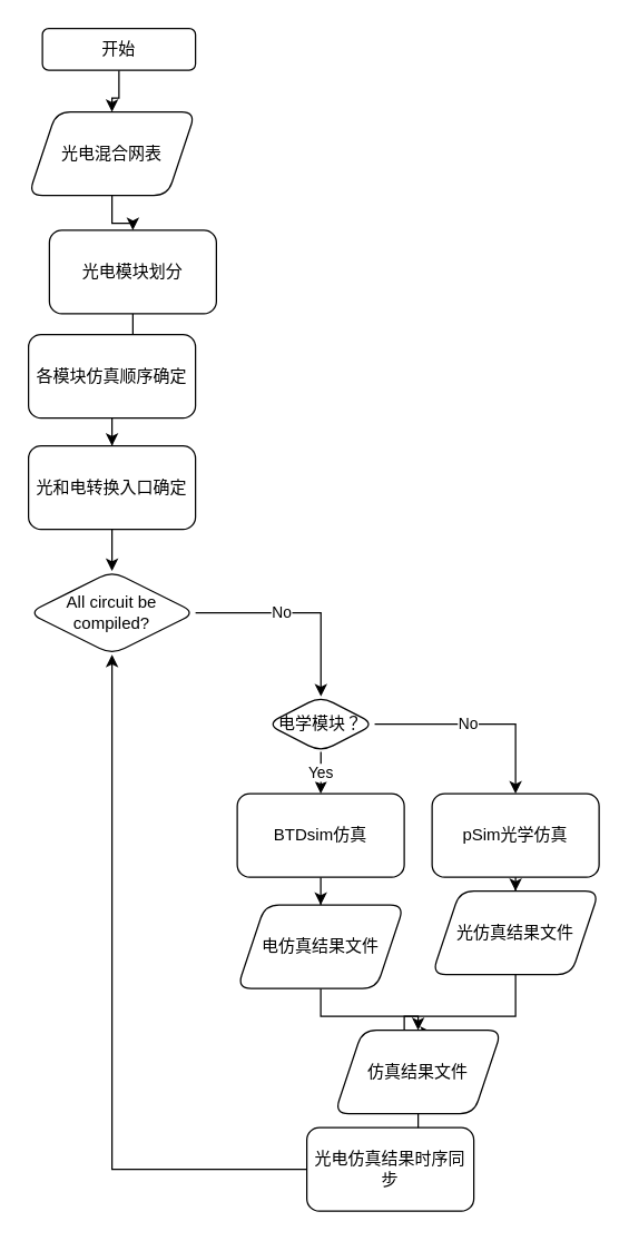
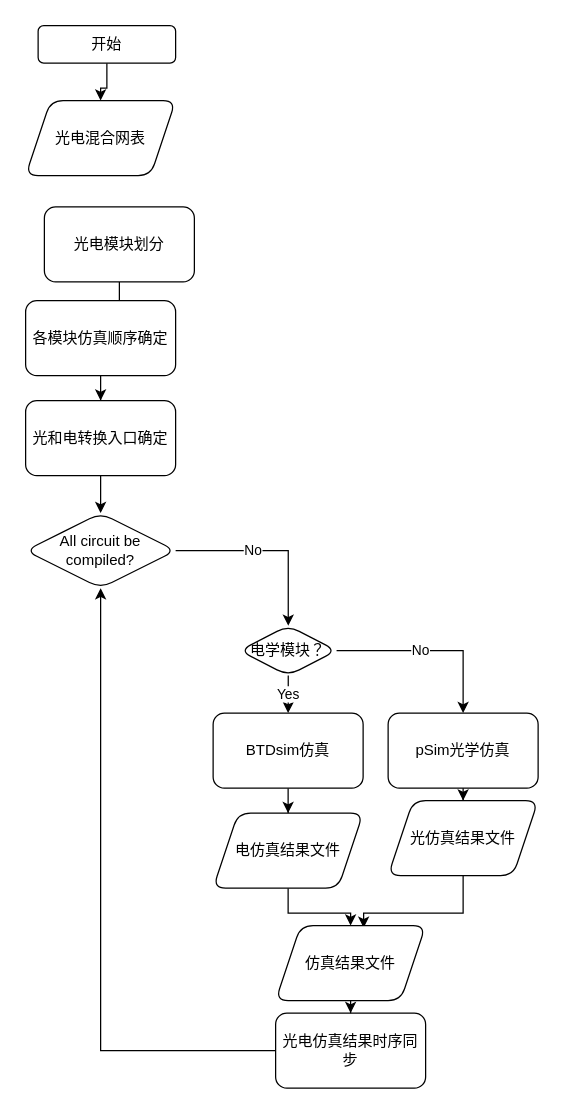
  <mxCell id="0" />
  <mxCell id="1" parent="0" />
  <mxCell id="2" value="" style="edgeStyle=orthogonalEdgeStyle;rounded=0;orthogonalLoop=1;jettySize=auto;html=1;" edge="1" parent="1" source="3" target="5"><mxGeometry relative="1" as="geometry" /></mxCell>
  <mxCell id="3" value="开始" style="rounded=1;whiteSpace=wrap;html=1;" vertex="1" parent="1"><mxGeometry x="30" y="20" width="110" height="30" as="geometry" /></mxCell>
- <mxCell id="4" value="" style="edgeStyle=orthogonalEdgeStyle;rounded=0;orthogonalLoop=1;jettySize=auto;html=1;" edge="1" parent="1" source="5" target="7"><mxGeometry relative="1" as="geometry" /></mxCell>
  <mxCell id="5" value="光电混合网表" style="shape=parallelogram;perimeter=parallelogramPerimeter;whiteSpace=wrap;html=1;fixedSize=1;rounded=1;" vertex="1" parent="1"><mxGeometry x="20" y="80" width="120" height="60" as="geometry" /></mxCell>
  <mxCell id="6" value="" style="edgeStyle=orthogonalEdgeStyle;rounded=0;orthogonalLoop=1;jettySize=auto;html=1;" edge="1" parent="1" source="7" target="9"><mxGeometry relative="1" as="geometry" /></mxCell>
  <mxCell id="7" value="光电模块划分" style="whiteSpace=wrap;html=1;rounded=1;" vertex="1" parent="1"><mxGeometry x="35" y="165" width="120" height="60" as="geometry" /></mxCell>
  <mxCell id="8" value="" style="edgeStyle=orthogonalEdgeStyle;rounded=0;orthogonalLoop=1;jettySize=auto;html=1;" edge="1" parent="1" source="9" target="11"><mxGeometry relative="1" as="geometry" /></mxCell>
  <mxCell id="9" value="各模块仿真顺序确定" style="whiteSpace=wrap;html=1;rounded=1;" vertex="1" parent="1"><mxGeometry x="20" y="240" width="120" height="60" as="geometry" /></mxCell>
  <mxCell id="10" value="" style="edgeStyle=orthogonalEdgeStyle;rounded=0;orthogonalLoop=1;jettySize=auto;html=1;entryX=0.5;entryY=0;entryDx=0;entryDy=0;" edge="1" parent="1" source="11" target="14"><mxGeometry relative="1" as="geometry" /></mxCell>
  <mxCell id="11" value="光和电转换入口确定" style="whiteSpace=wrap;html=1;rounded=1;" vertex="1" parent="1"><mxGeometry x="20" y="320" width="120" height="60" as="geometry" /></mxCell>
  <mxCell id="12" value="" style="edgeStyle=orthogonalEdgeStyle;rounded=0;orthogonalLoop=1;jettySize=auto;html=1;exitX=1;exitY=0.5;exitDx=0;exitDy=0;" edge="1" parent="1" source="14" target="18"><mxGeometry relative="1" as="geometry" /></mxCell>
  <mxCell id="13" value="No" style="edgeLabel;html=1;align=center;verticalAlign=middle;resizable=0;points=[];" vertex="1" connectable="0" parent="12"><mxGeometry x="-0.189" y="1" relative="1" as="geometry"><mxPoint as="offset" /></mxGeometry></mxCell>
  <mxCell id="14" value="All circuit be compiled?" style="rhombus;whiteSpace=wrap;html=1;rounded=1;" vertex="1" parent="1"><mxGeometry x="20" y="410" width="120" height="60" as="geometry" /></mxCell>
  <mxCell id="15" value="Yes" style="edgeStyle=orthogonalEdgeStyle;rounded=0;orthogonalLoop=1;jettySize=auto;html=1;" edge="1" parent="1" source="18" target="20"><mxGeometry relative="1" as="geometry" /></mxCell>
  <mxCell id="16" value="" style="edgeStyle=orthogonalEdgeStyle;rounded=0;orthogonalLoop=1;jettySize=auto;html=1;" edge="1" parent="1" source="18" target="22"><mxGeometry relative="1" as="geometry"><Array as="points"><mxPoint x="370" y="520" /></Array></mxGeometry></mxCell>
  <mxCell id="17" value="No" style="edgeLabel;html=1;align=center;verticalAlign=middle;resizable=0;points=[];" vertex="1" connectable="0" parent="16"><mxGeometry x="-0.117" y="1" relative="1" as="geometry"><mxPoint as="offset" /></mxGeometry></mxCell>
  <mxCell id="18" value="电学模块？" style="rhombus;whiteSpace=wrap;html=1;rounded=1;" vertex="1" parent="1"><mxGeometry x="191.25" y="500" width="77.5" height="40" as="geometry" /></mxCell>
  <mxCell id="19" value="" style="edgeStyle=orthogonalEdgeStyle;rounded=0;orthogonalLoop=1;jettySize=auto;html=1;" edge="1" parent="1" source="20" target="24"><mxGeometry relative="1" as="geometry" /></mxCell>
  <mxCell id="20" value="BTDsim仿真" style="whiteSpace=wrap;html=1;rounded=1;" vertex="1" parent="1"><mxGeometry x="170" y="570" width="120" height="60" as="geometry" /></mxCell>
  <mxCell id="21" value="" style="edgeStyle=orthogonalEdgeStyle;rounded=0;orthogonalLoop=1;jettySize=auto;html=1;" edge="1" parent="1" source="22" target="26"><mxGeometry relative="1" as="geometry" /></mxCell>
  <mxCell id="22" value="pSim光学仿真" style="whiteSpace=wrap;html=1;rounded=1;" vertex="1" parent="1"><mxGeometry x="310" y="570" width="120" height="60" as="geometry" /></mxCell>
  <mxCell id="23" style="edgeStyle=orthogonalEdgeStyle;rounded=0;orthogonalLoop=1;jettySize=auto;html=1;" edge="1" parent="1" source="24" target="28"><mxGeometry relative="1" as="geometry" /></mxCell>
  <mxCell id="24" value="电仿真结果文件" style="shape=parallelogram;perimeter=parallelogramPerimeter;whiteSpace=wrap;html=1;fixedSize=1;rounded=1;" vertex="1" parent="1"><mxGeometry x="170" y="650" width="120" height="60" as="geometry" /></mxCell>
  <mxCell id="25" style="edgeStyle=orthogonalEdgeStyle;rounded=0;orthogonalLoop=1;jettySize=auto;html=1;entryX=0.587;entryY=0.029;entryDx=0;entryDy=0;entryPerimeter=0;" edge="1" parent="1" source="26" target="28"><mxGeometry relative="1" as="geometry"><Array as="points"><mxPoint x="370" y="730" /><mxPoint x="290" y="730" /></Array></mxGeometry></mxCell>
  <mxCell id="26" value="光仿真结果文件" style="shape=parallelogram;perimeter=parallelogramPerimeter;whiteSpace=wrap;html=1;fixedSize=1;rounded=1;" vertex="1" parent="1"><mxGeometry x="310" y="640" width="120" height="60" as="geometry" /></mxCell>
  <mxCell id="27" style="edgeStyle=orthogonalEdgeStyle;rounded=0;orthogonalLoop=1;jettySize=auto;html=1;entryX=0.5;entryY=0;entryDx=0;entryDy=0;" edge="1" parent="1" source="28" target="30"><mxGeometry relative="1" as="geometry" /></mxCell>
- <mxCell id="28" value="仿真结果文件" style="shape=parallelogram;perimeter=parallelogramPerimeter;whiteSpace=wrap;html=1;fixedSize=1;rounded=1;" vertex="1" parent="1"><mxGeometry x="240" y="740" width="120" height="60" as="geometry" /></mxCell>
+ <mxCell id="28" value="仿真结果文件" style="shape=parallelogram;perimeter=parallelogramPerimeter;whiteSpace=wrap;html=1;fixedSize=1;rounded=1;" vertex="1" parent="1"><mxGeometry x="220" y="740" width="120" height="60" as="geometry" /></mxCell>
  <mxCell id="29" style="edgeStyle=orthogonalEdgeStyle;rounded=0;orthogonalLoop=1;jettySize=auto;html=1;entryX=0.5;entryY=1;entryDx=0;entryDy=0;" edge="1" parent="1" source="30" target="14"><mxGeometry relative="1" as="geometry" /></mxCell>
  <mxCell id="30" value="光电仿真结果时序同步" style="whiteSpace=wrap;html=1;rounded=1;" vertex="1" parent="1"><mxGeometry x="220" y="810" width="120" height="60" as="geometry" /></mxCell>
